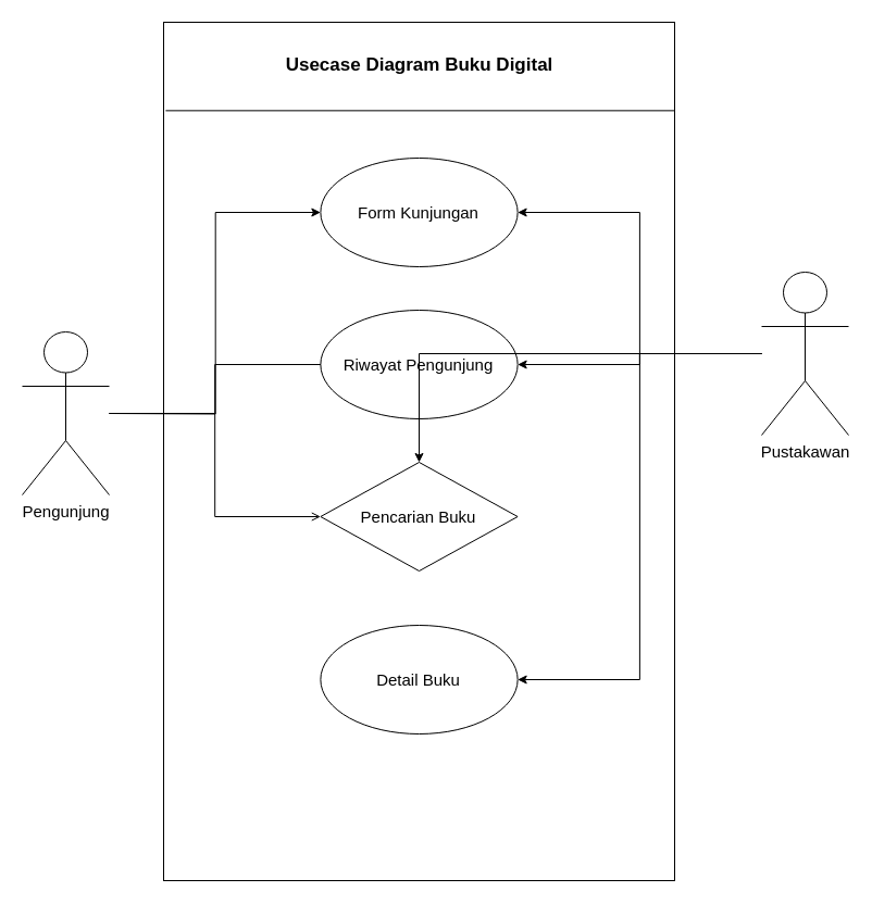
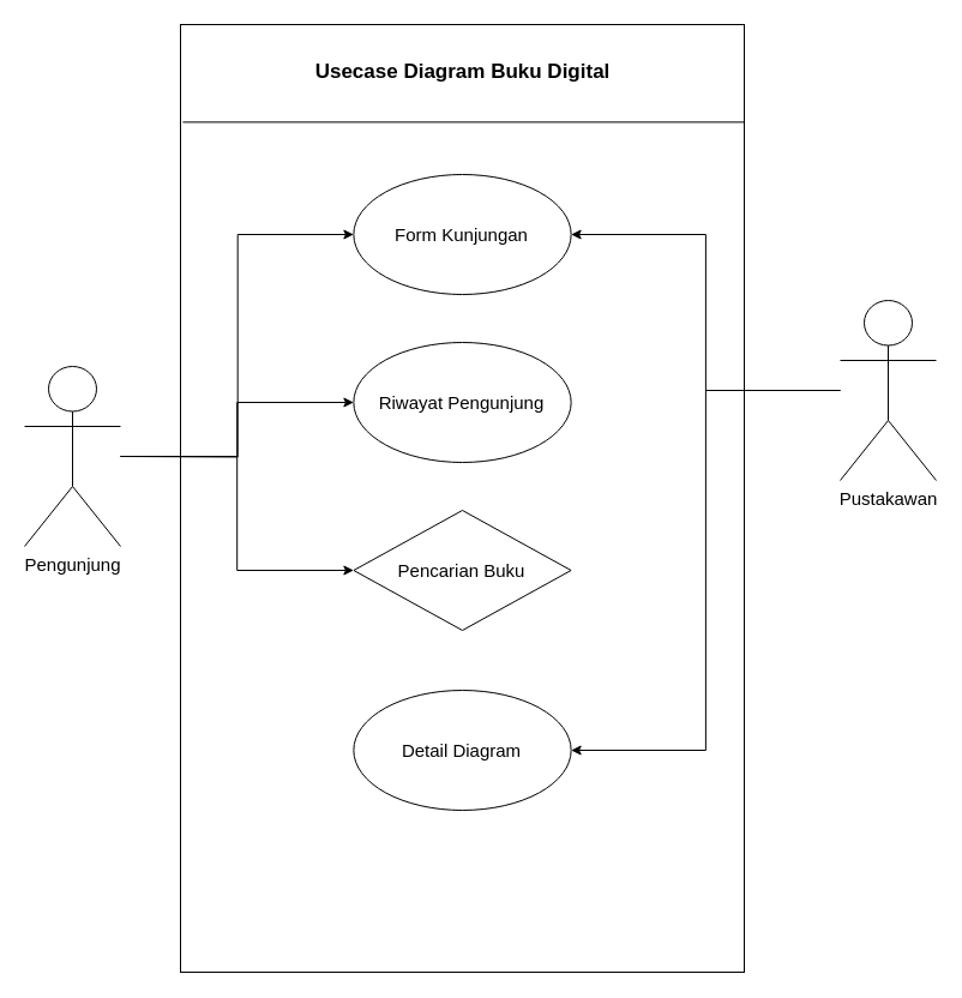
  <mxCell id="0" />
  <mxCell id="1" parent="0" />
  <mxCell id="2" value="" style="rounded=0;whiteSpace=wrap;html=1;" vertex="1" parent="1"><mxGeometry x="150" y="20" width="470" height="790" as="geometry" /></mxCell>
  <mxCell id="3" value="" style="endArrow=none;html=1;rounded=0;exitX=0.004;exitY=0.103;exitDx=0;exitDy=0;exitPerimeter=0;entryX=1;entryY=0.103;entryDx=0;entryDy=0;entryPerimeter=0;" edge="1" parent="1" source="2" target="2"><mxGeometry width="50" height="50" relative="1" as="geometry"><mxPoint x="570" y="285" as="sourcePoint" /><mxPoint x="620" y="235" as="targetPoint" /></mxGeometry></mxCell>
  <mxCell id="4" value="&lt;b&gt;&lt;font style=&quot;font-size: 17px;&quot;&gt;Usecase Diagram Buku Digital&lt;/font&gt;&lt;/b&gt;" style="text;html=1;align=center;verticalAlign=middle;resizable=0;points=[];autosize=1;strokeColor=none;fillColor=none;" vertex="1" parent="1"><mxGeometry x="245" y="45" width="280" height="30" as="geometry" /></mxCell>
  <mxCell id="5" value="&lt;font style=&quot;font-size: 15px;&quot;&gt;Form Kunjungan&lt;/font&gt;" style="ellipse;whiteSpace=wrap;html=1;" vertex="1" parent="1"><mxGeometry x="294.37" y="145" width="181.25" height="100" as="geometry" /></mxCell>
  <mxCell id="6" value="&lt;font style=&quot;font-size: 15px;&quot;&gt;Riwayat Pengunjung&lt;/font&gt;" style="ellipse;whiteSpace=wrap;html=1;" vertex="1" parent="1"><mxGeometry x="294.38" y="285" width="181.25" height="100" as="geometry" /></mxCell>
  <mxCell id="7" value="&lt;span style=&quot;font-size: 15px;&quot;&gt;Pencarian Buku&lt;/span&gt;" style="rhombus;whiteSpace=wrap;html=1;" vertex="1" parent="1"><mxGeometry x="294.37" y="425" width="181.25" height="100" as="geometry" /></mxCell>
- <mxCell id="8" value="&lt;span style=&quot;font-size: 15px;&quot;&gt;Detail Buku&lt;/span&gt;" style="ellipse;whiteSpace=wrap;html=1;" vertex="1" parent="1"><mxGeometry x="294.38" y="575" width="181.25" height="100" as="geometry" /></mxCell>
+ <mxCell id="8" value="&lt;span style=&quot;font-size: 15px;&quot;&gt;Detail Diagram&lt;/span&gt;" style="ellipse;whiteSpace=wrap;html=1;" vertex="1" parent="1"><mxGeometry x="294.38" y="575" width="181.25" height="100" as="geometry" /></mxCell>
  <mxCell id="9" style="edgeStyle=orthogonalEdgeStyle;rounded=0;orthogonalLoop=1;jettySize=auto;html=1;entryX=0;entryY=0.5;entryDx=0;entryDy=0;" edge="1" parent="1" target="5"><mxGeometry relative="1" as="geometry"><mxPoint x="100" y="380" as="sourcePoint" /></mxGeometry></mxCell>
- <mxCell id="10" style="edgeStyle=orthogonalEdgeStyle;rounded=0;orthogonalLoop=1;jettySize=auto;html=1;entryX=0;entryY=0.5;entryDx=0;entryDy=0;endArrow=none;" edge="1" parent="1" source="12" target="6"><mxGeometry relative="1" as="geometry" /></mxCell>
- <mxCell id="11" style="edgeStyle=orthogonalEdgeStyle;rounded=0;orthogonalLoop=1;jettySize=auto;html=1;entryX=0;entryY=0.5;entryDx=0;entryDy=0;endArrow=open;" edge="1" parent="1" source="12" target="7"><mxGeometry relative="1" as="geometry" /></mxCell>
+ <mxCell id="10" style="edgeStyle=orthogonalEdgeStyle;rounded=0;orthogonalLoop=1;jettySize=auto;html=1;entryX=0;entryY=0.5;entryDx=0;entryDy=0;" edge="1" parent="1" source="12" target="6"><mxGeometry relative="1" as="geometry" /></mxCell>
+ <mxCell id="11" style="edgeStyle=orthogonalEdgeStyle;rounded=0;orthogonalLoop=1;jettySize=auto;html=1;entryX=0;entryY=0.5;entryDx=0;entryDy=0;" edge="1" parent="1" source="12" target="7"><mxGeometry relative="1" as="geometry" /></mxCell>
  <mxCell id="12" value="&lt;font style=&quot;font-size: 15px;&quot;&gt;Pengunjung&lt;/font&gt;" style="shape=umlActor;verticalLabelPosition=bottom;verticalAlign=top;html=1;outlineConnect=0;" vertex="1" parent="1"><mxGeometry x="20" y="305" width="80" height="150" as="geometry" /></mxCell>
- <mxCell id="13" style="edgeStyle=orthogonalEdgeStyle;rounded=0;orthogonalLoop=1;jettySize=auto;html=1;" edge="1" parent="1" source="17" target="6"><mxGeometry relative="1" as="geometry" /></mxCell>
  <mxCell id="14" style="edgeStyle=orthogonalEdgeStyle;rounded=0;orthogonalLoop=1;jettySize=auto;html=1;entryX=1;entryY=0.5;entryDx=0;entryDy=0;" edge="1" parent="1" source="17" target="5"><mxGeometry relative="1" as="geometry" /></mxCell>
- <mxCell id="15" style="edgeStyle=orthogonalEdgeStyle;rounded=0;orthogonalLoop=1;jettySize=auto;html=1;" edge="1" parent="1" source="17" target="7"><mxGeometry relative="1" as="geometry" /></mxCell>
  <mxCell id="16" style="edgeStyle=orthogonalEdgeStyle;rounded=0;orthogonalLoop=1;jettySize=auto;html=1;entryX=1;entryY=0.5;entryDx=0;entryDy=0;" edge="1" parent="1" source="17" target="8"><mxGeometry relative="1" as="geometry" /></mxCell>
  <mxCell id="17" value="&lt;span style=&quot;font-size: 15px;&quot;&gt;Pustakawan&lt;/span&gt;" style="shape=umlActor;verticalLabelPosition=bottom;verticalAlign=top;html=1;outlineConnect=0;" vertex="1" parent="1"><mxGeometry x="700" y="250" width="80" height="150" as="geometry" /></mxCell>
